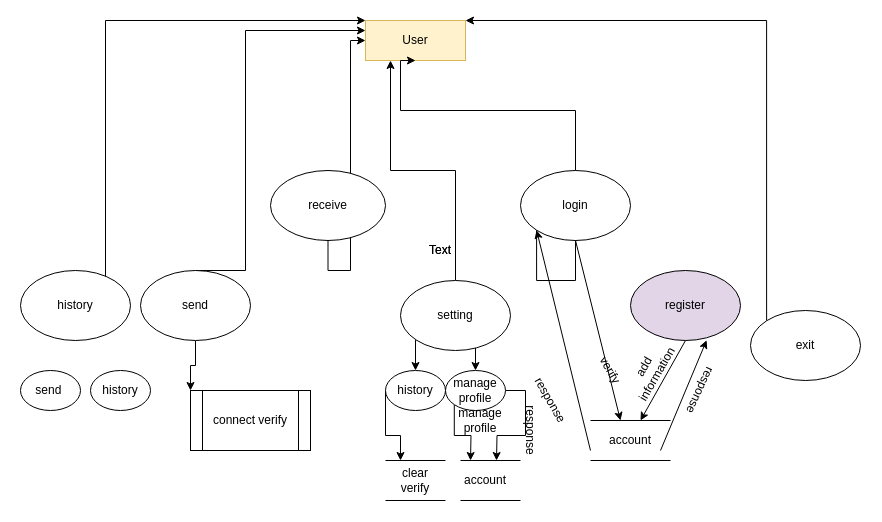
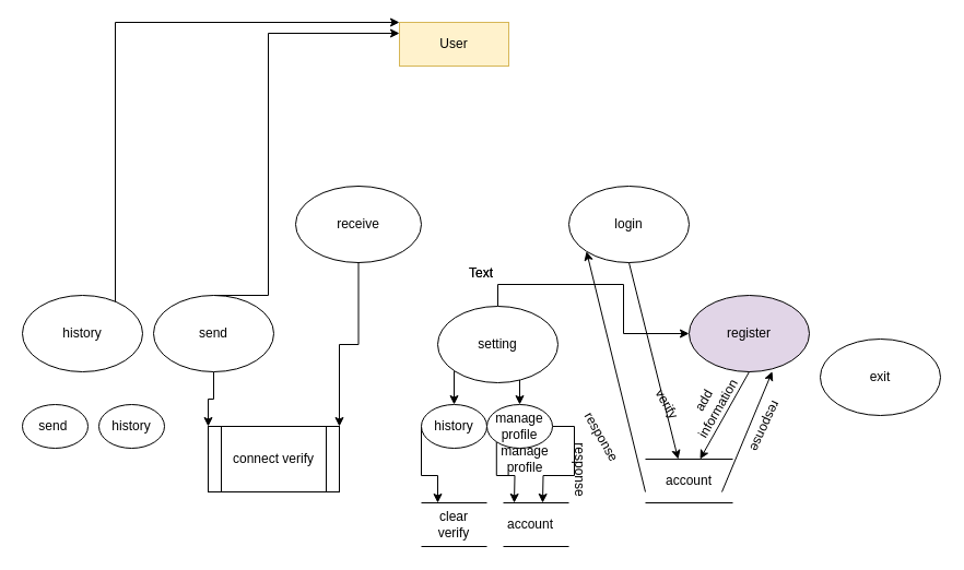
  <mxCell id="0" />
  <mxCell id="1" parent="0" />
  <mxCell id="2" value="User" style="rounded=0;whiteSpace=wrap;html=1;fillColor=#fff2cc;strokeColor=#d6b656;" parent="1" vertex="1"><mxGeometry x="365" y="20" width="100" height="40" as="geometry" /></mxCell>
  <mxCell id="3" style="edgeStyle=orthogonalEdgeStyle;rounded=0;orthogonalLoop=1;jettySize=auto;html=1;exitX=1;exitY=0;exitDx=0;exitDy=0;entryX=0;entryY=0;entryDx=0;entryDy=0;" parent="1" source="4" target="2" edge="1"><mxGeometry relative="1" as="geometry"><Array as="points"><mxPoint x="105" y="280" /><mxPoint x="105" y="20" /></Array><mxPoint x="345" y="165" as="targetPoint" /></mxGeometry></mxCell>
  <mxCell id="4" value="history" style="ellipse;whiteSpace=wrap;html=1;" parent="1" vertex="1"><mxGeometry y="270" width="110" height="70" as="geometry" x="20" /></mxCell>
  <mxCell id="5" style="edgeStyle=orthogonalEdgeStyle;rounded=0;orthogonalLoop=1;jettySize=auto;html=1;exitX=0.5;exitY=0;exitDx=0;exitDy=0;entryX=0;entryY=0.25;entryDx=0;entryDy=0;" parent="1" source="7" target="2" edge="1"><mxGeometry relative="1" as="geometry"><Array as="points"><mxPoint x="245" y="30" /></Array><mxPoint x="361.109" y="189.749" as="targetPoint" /></mxGeometry></mxCell>
  <mxCell id="6" style="edgeStyle=orthogonalEdgeStyle;rounded=0;orthogonalLoop=1;jettySize=auto;html=1;entryX=0;entryY=0;entryDx=0;entryDy=0;" edge="1" parent="1" source="7" target="47"><mxGeometry relative="1" as="geometry" /></mxCell>
  <mxCell id="7" value="send" style="ellipse;whiteSpace=wrap;html=1;" parent="1" vertex="1"><mxGeometry x="140" y="270" width="110" height="70" as="geometry" /></mxCell>
- <mxCell id="8" style="edgeStyle=orthogonalEdgeStyle;rounded=0;orthogonalLoop=1;jettySize=auto;html=1;exitX=0.5;exitY=0;exitDx=0;exitDy=0;entryX=0;entryY=0.5;entryDx=0;entryDy=0;" parent="1" source="10" target="2" edge="1"><mxGeometry relative="1" as="geometry"><Array as="points"><mxPoint x="350" y="270" /></Array><mxPoint x="400" y="200" as="targetPoint" /></mxGeometry></mxCell>
+ <mxCell id="9" style="edgeStyle=orthogonalEdgeStyle;rounded=0;orthogonalLoop=1;jettySize=auto;html=1;exitX=0.5;exitY=1;exitDx=0;exitDy=0;entryX=1;entryY=0;entryDx=0;entryDy=0;" edge="1" parent="1" source="10" target="47"><mxGeometry relative="1" as="geometry" /></mxCell>
  <mxCell id="10" value="receive" style="ellipse;whiteSpace=wrap;html=1;" parent="1" vertex="1"><mxGeometry x="270" y="170" width="115" height="70" as="geometry" /></mxCell>
- <mxCell id="11" style="edgeStyle=orthogonalEdgeStyle;rounded=0;orthogonalLoop=1;jettySize=auto;html=1;exitX=0.5;exitY=0;exitDx=0;exitDy=0;entryX=0.25;entryY=1;entryDx=0;entryDy=0;" parent="1" source="14" target="2" edge="1"><mxGeometry relative="1" as="geometry"><mxPoint x="455" y="165" as="targetPoint" /></mxGeometry></mxCell>
+ <mxCell id="11" style="edgeStyle=orthogonalEdgeStyle;rounded=0;orthogonalLoop=1;jettySize=auto;html=1;exitX=0.5;exitY=0;exitDx=0;exitDy=0;" parent="1" source="14" target="19" edge="1"><mxGeometry relative="1" as="geometry"><mxPoint x="455" y="165" as="targetPoint" /></mxGeometry></mxCell>
  <mxCell id="12" style="edgeStyle=orthogonalEdgeStyle;rounded=0;orthogonalLoop=1;jettySize=auto;html=1;exitX=0;exitY=1;exitDx=0;exitDy=0;entryX=0.5;entryY=0;entryDx=0;entryDy=0;" edge="1" parent="1" source="14" target="34"><mxGeometry relative="1" as="geometry" /></mxCell>
  <mxCell id="13" style="edgeStyle=orthogonalEdgeStyle;rounded=0;orthogonalLoop=1;jettySize=auto;html=1;exitX=1;exitY=1;exitDx=0;exitDy=0;entryX=0.5;entryY=0;entryDx=0;entryDy=0;" edge="1" parent="1" source="14" target="37"><mxGeometry relative="1" as="geometry" /></mxCell>
  <mxCell id="14" value="setting" style="ellipse;whiteSpace=wrap;html=1;" parent="1" vertex="1"><mxGeometry x="400" y="280" width="110" height="70" as="geometry" /></mxCell>
- <mxCell id="15" style="edgeStyle=orthogonalEdgeStyle;rounded=0;orthogonalLoop=1;jettySize=auto;html=1;exitX=0;exitY=0;exitDx=0;exitDy=0;entryX=0.5;entryY=1;entryDx=0;entryDy=0;" parent="1" source="16" target="2" edge="1"><mxGeometry relative="1" as="geometry"><Array as="points"><mxPoint x="575" y="280" /><mxPoint x="575" y="110" /><mxPoint x="400" y="110" /></Array><mxPoint x="449" y="182" as="targetPoint" /></mxGeometry></mxCell>
  <mxCell id="16" value="login" style="ellipse;whiteSpace=wrap;html=1;" parent="1" vertex="1"><mxGeometry x="520" y="170" width="110" height="70" as="geometry" /></mxCell>
- <mxCell id="17" style="edgeStyle=orthogonalEdgeStyle;rounded=0;orthogonalLoop=1;jettySize=auto;html=1;exitX=0;exitY=0;exitDx=0;exitDy=0;entryX=1;entryY=0;entryDx=0;entryDy=0;" parent="1" source="18" target="2" edge="1"><mxGeometry relative="1" as="geometry"><Array as="points"><mxPoint x="766" y="20" /></Array><mxPoint x="455" y="165" as="targetPoint" /></mxGeometry></mxCell>
  <mxCell id="18" value="exit" style="ellipse;whiteSpace=wrap;html=1;" parent="1" vertex="1"><mxGeometry x="750" y="310" width="110" height="70" as="geometry" /></mxCell>
  <mxCell id="19" value="register" style="ellipse;whiteSpace=wrap;html=1;fillColor=#e1d5e7;" vertex="1" parent="1"><mxGeometry x="630" y="270" width="110" height="70" as="geometry" /></mxCell>
  <mxCell id="20" value="" style="endArrow=classic;html=1;exitX=0.5;exitY=1;exitDx=0;exitDy=0;" edge="1" parent="1" source="19"><mxGeometry width="50" height="50" relative="1" as="geometry"><mxPoint x="585" y="350" as="sourcePoint" /><mxPoint x="640" y="420" as="targetPoint" /></mxGeometry></mxCell>
  <mxCell id="21" value="" style="endArrow=none;html=1;" edge="1" parent="1"><mxGeometry width="50" height="50" relative="1" as="geometry"><mxPoint x="590" y="460" as="sourcePoint" /><mxPoint x="670" y="460" as="targetPoint" /></mxGeometry></mxCell>
  <mxCell id="22" value="" style="endArrow=none;html=1;" edge="1" parent="1"><mxGeometry width="50" height="50" relative="1" as="geometry"><mxPoint x="590" y="420" as="sourcePoint" /><mxPoint x="670" y="420" as="targetPoint" /></mxGeometry></mxCell>
  <mxCell id="23" value="" style="endArrow=classic;html=1;exitX=0.5;exitY=1;exitDx=0;exitDy=0;" edge="1" parent="1" source="16"><mxGeometry width="50" height="50" relative="1" as="geometry"><mxPoint x="575" y="340" as="sourcePoint" /><mxPoint x="620" y="420" as="targetPoint" /></mxGeometry></mxCell>
  <mxCell id="24" value="Text" style="text;html=1;strokeColor=none;fillColor=none;align=center;verticalAlign=middle;whiteSpace=wrap;rounded=0;" vertex="1" parent="1"><mxGeometry x="420" y="240" width="40" height="20" as="geometry" /></mxCell>
  <mxCell id="25" value="Text" style="text;html=1;strokeColor=none;fillColor=none;align=center;verticalAlign=middle;whiteSpace=wrap;rounded=0;" vertex="1" parent="1"><mxGeometry x="420" y="240" width="40" height="20" as="geometry" /></mxCell>
  <mxCell id="26" value="account" style="text;html=1;strokeColor=none;fillColor=none;align=center;verticalAlign=middle;whiteSpace=wrap;rounded=0;" vertex="1" parent="1"><mxGeometry x="610" y="430" width="40" height="20" as="geometry" /></mxCell>
  <mxCell id="27" value="verify&lt;br&gt;" style="text;html=1;strokeColor=none;fillColor=none;align=center;verticalAlign=middle;whiteSpace=wrap;rounded=0;rotation=60;" vertex="1" parent="1"><mxGeometry x="590" y="360" width="40" height="20" as="geometry" /></mxCell>
  <mxCell id="28" value="add information&lt;br&gt;" style="text;html=1;strokeColor=none;fillColor=none;align=center;verticalAlign=middle;whiteSpace=wrap;rounded=0;rotation=-60;" vertex="1" parent="1"><mxGeometry x="630" y="360" width="40" height="20" as="geometry" /></mxCell>
  <mxCell id="29" value="" style="endArrow=classic;html=1;entryX=0;entryY=1;entryDx=0;entryDy=0;" edge="1" parent="1" target="16"><mxGeometry width="50" height="50" relative="1" as="geometry"><mxPoint x="590" y="450" as="sourcePoint" /><mxPoint x="585" y="440" as="targetPoint" /></mxGeometry></mxCell>
  <mxCell id="30" value="" style="endArrow=classic;html=1;entryX=0;entryY=1;entryDx=0;entryDy=0;" edge="1" parent="1"><mxGeometry width="50" height="50" relative="1" as="geometry"><mxPoint x="660" y="450" as="sourcePoint" /><mxPoint x="706.109" y="339.749" as="targetPoint" /></mxGeometry></mxCell>
  <mxCell id="31" value="response" style="text;html=1;strokeColor=none;fillColor=none;align=center;verticalAlign=middle;whiteSpace=wrap;rounded=0;rotation=60;" vertex="1" parent="1"><mxGeometry x="530" y="390" width="40" height="20" as="geometry" /></mxCell>
  <mxCell id="32" value="response" style="text;html=1;strokeColor=none;fillColor=none;align=center;verticalAlign=middle;whiteSpace=wrap;rounded=0;rotation=115;" vertex="1" parent="1"><mxGeometry x="680" y="380" width="40" height="20" as="geometry" /></mxCell>
  <mxCell id="33" style="edgeStyle=orthogonalEdgeStyle;rounded=0;orthogonalLoop=1;jettySize=auto;html=1;exitX=0;exitY=0.5;exitDx=0;exitDy=0;" edge="1" parent="1" source="34"><mxGeometry relative="1" as="geometry"><mxPoint x="400" y="460" as="targetPoint" /><Array as="points"><mxPoint x="385" y="435" /><mxPoint x="400" y="435" /></Array></mxGeometry></mxCell>
  <mxCell id="34" value="history" style="ellipse;whiteSpace=wrap;html=1;" vertex="1" parent="1"><mxGeometry x="385" y="370" width="60" height="40" as="geometry" /></mxCell>
  <mxCell id="35" style="edgeStyle=orthogonalEdgeStyle;rounded=0;orthogonalLoop=1;jettySize=auto;html=1;exitX=0;exitY=1;exitDx=0;exitDy=0;" edge="1" parent="1" source="37"><mxGeometry relative="1" as="geometry"><mxPoint x="470" y="460" as="targetPoint" /></mxGeometry></mxCell>
  <mxCell id="36" style="edgeStyle=orthogonalEdgeStyle;rounded=0;orthogonalLoop=1;jettySize=auto;html=1;exitX=1;exitY=0.5;exitDx=0;exitDy=0;" edge="1" parent="1" source="37"><mxGeometry relative="1" as="geometry"><mxPoint x="496" y="460" as="targetPoint" /></mxGeometry></mxCell>
  <mxCell id="37" value="manage profile" style="ellipse;whiteSpace=wrap;html=1;" vertex="1" parent="1"><mxGeometry x="445" y="370" width="60" height="40" as="geometry" /></mxCell>
  <mxCell id="38" value="" style="endArrow=none;html=1;" edge="1" parent="1"><mxGeometry width="50" height="50" relative="1" as="geometry"><mxPoint x="385" y="500" as="sourcePoint" /><mxPoint x="445" y="500" as="targetPoint" /></mxGeometry></mxCell>
  <mxCell id="39" value="" style="endArrow=none;html=1;" edge="1" parent="1"><mxGeometry width="50" height="50" relative="1" as="geometry"><mxPoint x="385" y="460" as="sourcePoint" /><mxPoint x="445" y="460" as="targetPoint" /></mxGeometry></mxCell>
  <mxCell id="40" value="clear verify" style="text;html=1;strokeColor=none;fillColor=none;align=center;verticalAlign=middle;whiteSpace=wrap;rounded=0;" vertex="1" parent="1"><mxGeometry x="395" y="470" width="40" height="20" as="geometry" /></mxCell>
  <mxCell id="41" value="Text" style="text;html=1;align=center;verticalAlign=middle;resizable=0;points=[];autosize=1;" vertex="1" parent="1"><mxGeometry x="230" y="420" width="40" height="20" as="geometry" /></mxCell>
  <mxCell id="42" value="" style="endArrow=none;html=1;" edge="1" parent="1"><mxGeometry width="50" height="50" relative="1" as="geometry"><mxPoint x="460" y="460" as="sourcePoint" /><mxPoint x="520" y="460" as="targetPoint" /></mxGeometry></mxCell>
  <mxCell id="43" value="" style="endArrow=none;html=1;" edge="1" parent="1"><mxGeometry width="50" height="50" relative="1" as="geometry"><mxPoint x="460" y="500" as="sourcePoint" /><mxPoint x="520" y="500" as="targetPoint" /></mxGeometry></mxCell>
  <mxCell id="44" value="account" style="text;html=1;strokeColor=none;fillColor=none;align=center;verticalAlign=middle;whiteSpace=wrap;rounded=0;" vertex="1" parent="1"><mxGeometry x="465" y="470" width="40" height="20" as="geometry" /></mxCell>
  <mxCell id="45" value="manage&lt;br&gt;profile" style="text;html=1;strokeColor=none;fillColor=none;align=center;verticalAlign=middle;whiteSpace=wrap;rounded=0;" vertex="1" parent="1"><mxGeometry x="460" y="410" width="40" height="20" as="geometry" /></mxCell>
  <mxCell id="46" value="response" style="text;html=1;strokeColor=none;fillColor=none;align=center;verticalAlign=middle;whiteSpace=wrap;rounded=0;rotation=90;" vertex="1" parent="1"><mxGeometry x="510" y="420" width="40" height="20" as="geometry" /></mxCell>
  <mxCell id="47" value="connect verify" style="shape=process;whiteSpace=wrap;html=1;backgroundOutline=1;" vertex="1" parent="1"><mxGeometry x="190" y="390" width="120" height="60" as="geometry" /></mxCell>
  <mxCell id="48" value="send&amp;nbsp;" style="ellipse;whiteSpace=wrap;html=1;" vertex="1" parent="1"><mxGeometry y="370" width="60" height="40" as="geometry" x="20" /></mxCell>
  <mxCell id="49" value="history" style="ellipse;whiteSpace=wrap;html=1;" vertex="1" parent="1"><mxGeometry x="90" y="370" width="60" height="40" as="geometry" /></mxCell>
